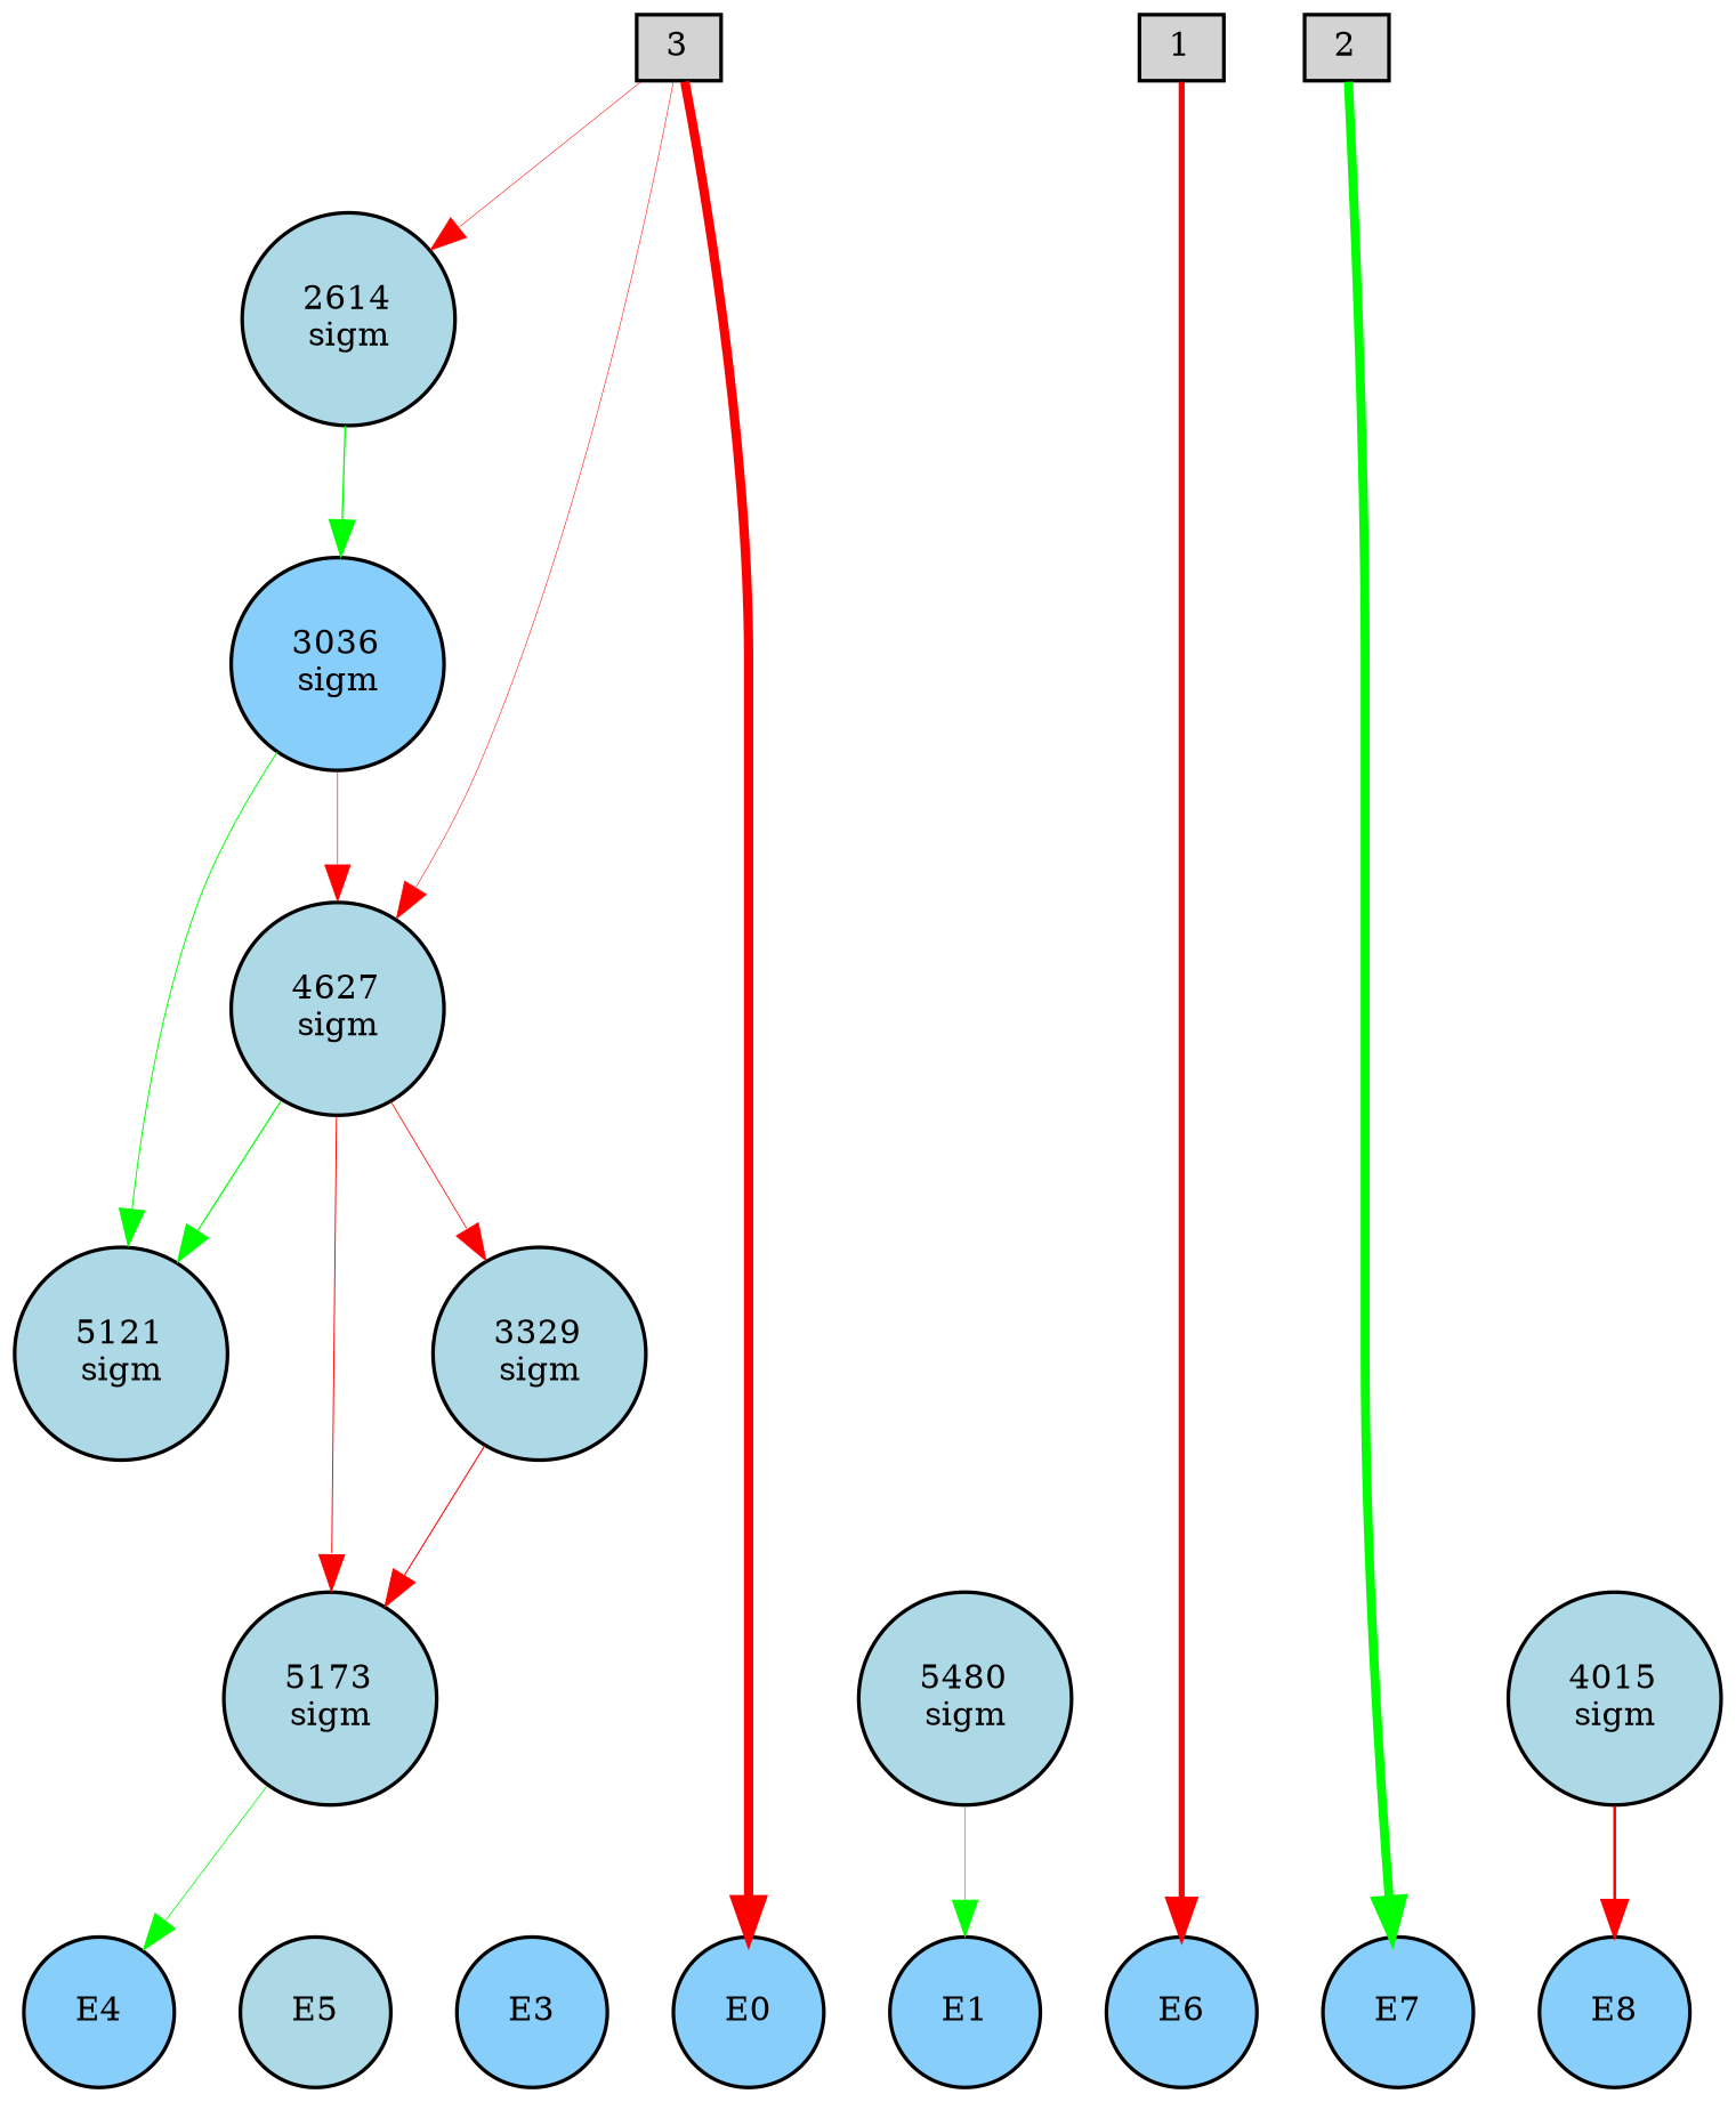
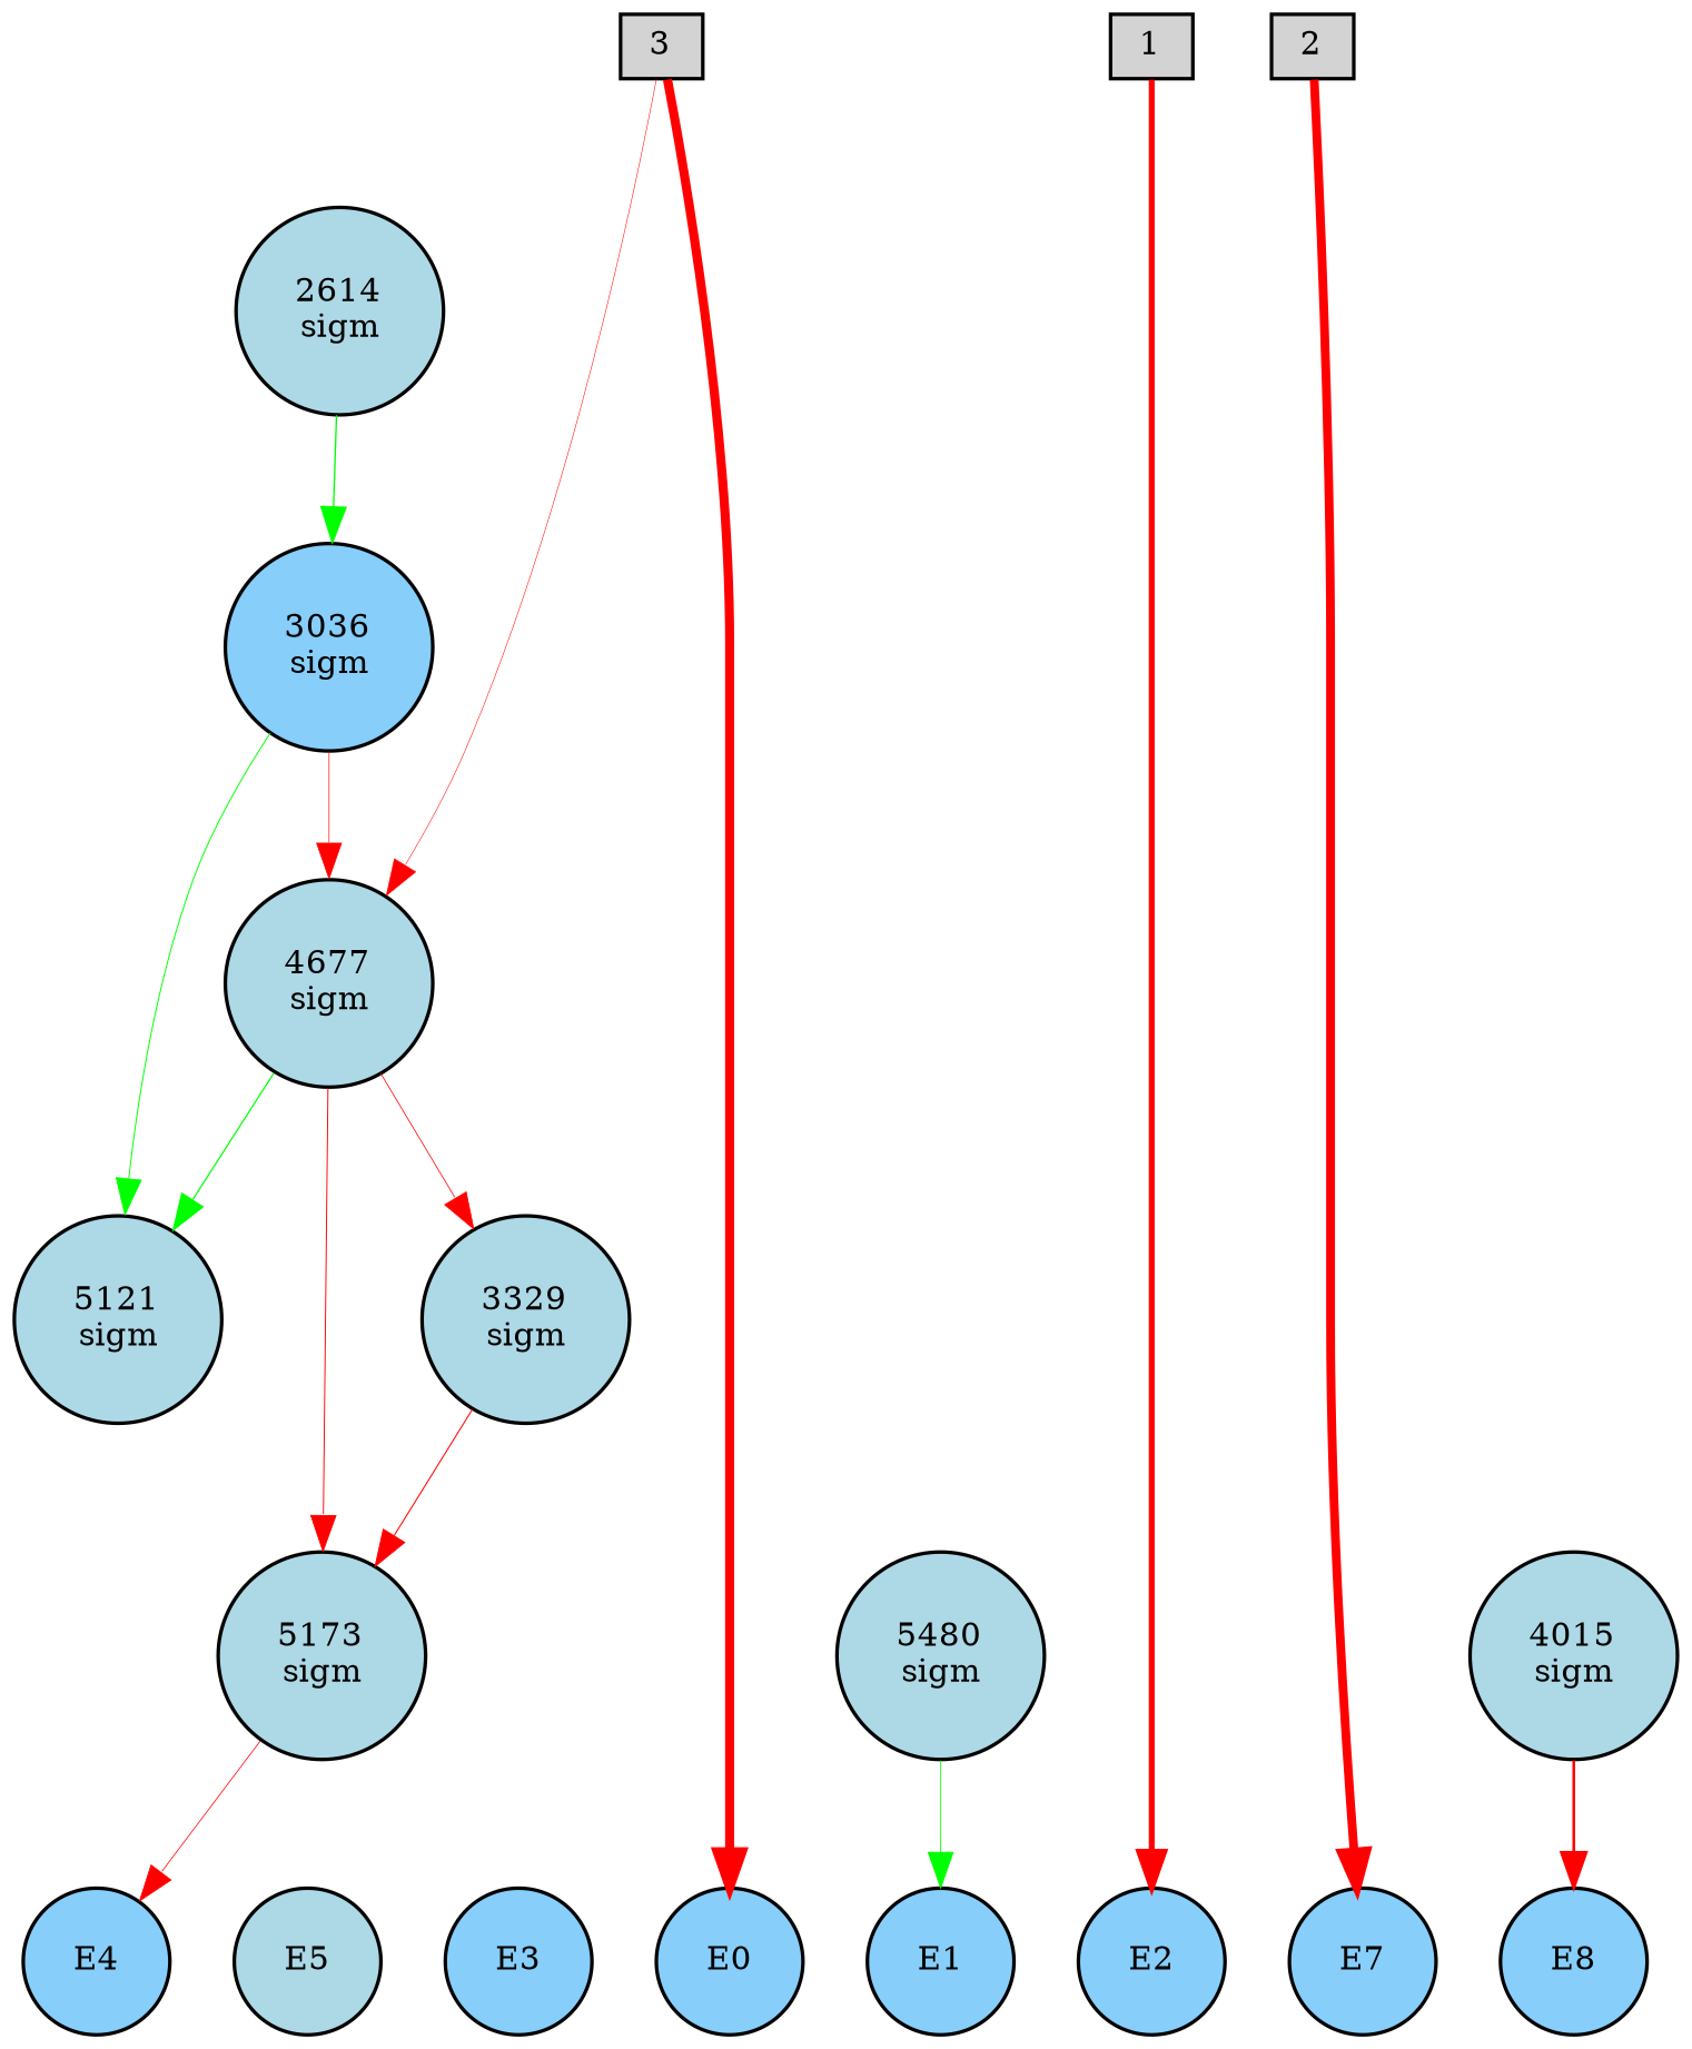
  digraph {
    node [fillcolor=lightskyblue fontsize=9 shape=circle style=filled]
    edge [style=solid color=red]
    n1 [fillcolor=lightgray height=0.2 label=3 shape=box width=0.2]
    1 [fillcolor=lightgray height=0.2 shape=box width=0.2]
    2 [fillcolor=lightgray height=0.2 shape=box width=0.2]
    E0 [height=0.2 width=0.2]
    E1 [height=0.2 width=0.2]
    E3 [height=0.2 width=0.2]
    E4 [height=0.2 width=0.2]
    E5 [fillcolor=lightblue height=0.2 width=0.2]
-   E6 [height=0.2 width=0.2]
+   E6 [height=0.2 width=0.2 label=E2]
    E7 [height=0.2 width=0.2]
    E8 [height=0.2 width=0.2]
-   n12 [fillcolor=lightblue height=0.2 label="4627\nsigm" width=0.2]
+   n12 [fillcolor=lightblue height=0.2 label="4677\nsigm" width=0.2]
    n13 [fillcolor=lightblue height=0.2 label="2614\nsigm" width=0.2]
    n14 [fillcolor=lightblue height=0.2 label="3329\nsigm" width=0.2]
    n15 [fillcolor=lightblue height=0.2 label="5173\nsigm" width=0.2]
    n16 [fillcolor=lightblue height=0.2 label="5121\nsigm" width=0.2]
    n17 [height=0.2 label="3036\nsigm" width=0.2]
    n18 [fillcolor=lightblue height=0.2 label="5480\nsigm" width=0.2]
    n19 [fillcolor=lightblue height=0.2 label="4015\nsigm" width=0.2]
    subgraph sub_1 {
      rank=source
      n1
      1
      2
    }
    subgraph sub_2 {
      rank=sink
      E0
      E1
      E3
      E4
      E5
      E6
      E7
      E8
    }
    n1 -> 1 [style=invis color=""]
    n1 -> E0 [penwidth=2.5444423063106396]
    n1 -> n12 [penwidth=0.1580323250799617]
-   n1 -> n13 [penwidth=0.1604915666916771]
    1 -> 2 [style=invis color=""]
    1 -> E6 [penwidth=1.6268186104543536]
-   2 -> E7 [color=green penwidth=2.4531552788121043]
+   2 -> E7 [penwidth=2.4531552788121043]
    E0 -> E1 [style=invis color=""]
    E3 -> E4 [style=invis color=""]
    E4 -> E5 [style=invis color=""]
    E5 -> E6 [style=invis color=""]
    E6 -> E7 [style=invis color=""]
    E7 -> E8 [style=invis color=""]
    n12 -> n14 [penwidth=0.23413010481302718]
    n12 -> n15 [penwidth=0.28797074807870016]
    n12 -> n16 [color=green penwidth=0.3696525834188529]
    n13 -> n17 [color=green penwidth=0.4064532276210565]
    n14 -> n15 [penwidth=0.3141065400276478]
-   n15 -> E4 [color=green penwidth=0.23176121927942236]
+   n15 -> E4 [penwidth=0.23176121927942236]
    n17 -> n12 [penwidth=0.19797508613817877]
    n17 -> n16 [color=green penwidth=0.29047795171120455]
    n18 -> E1 [color=green penwidth=0.24923673207551586]
    n19 -> E8 [penwidth=0.7662436890367468]
  }
